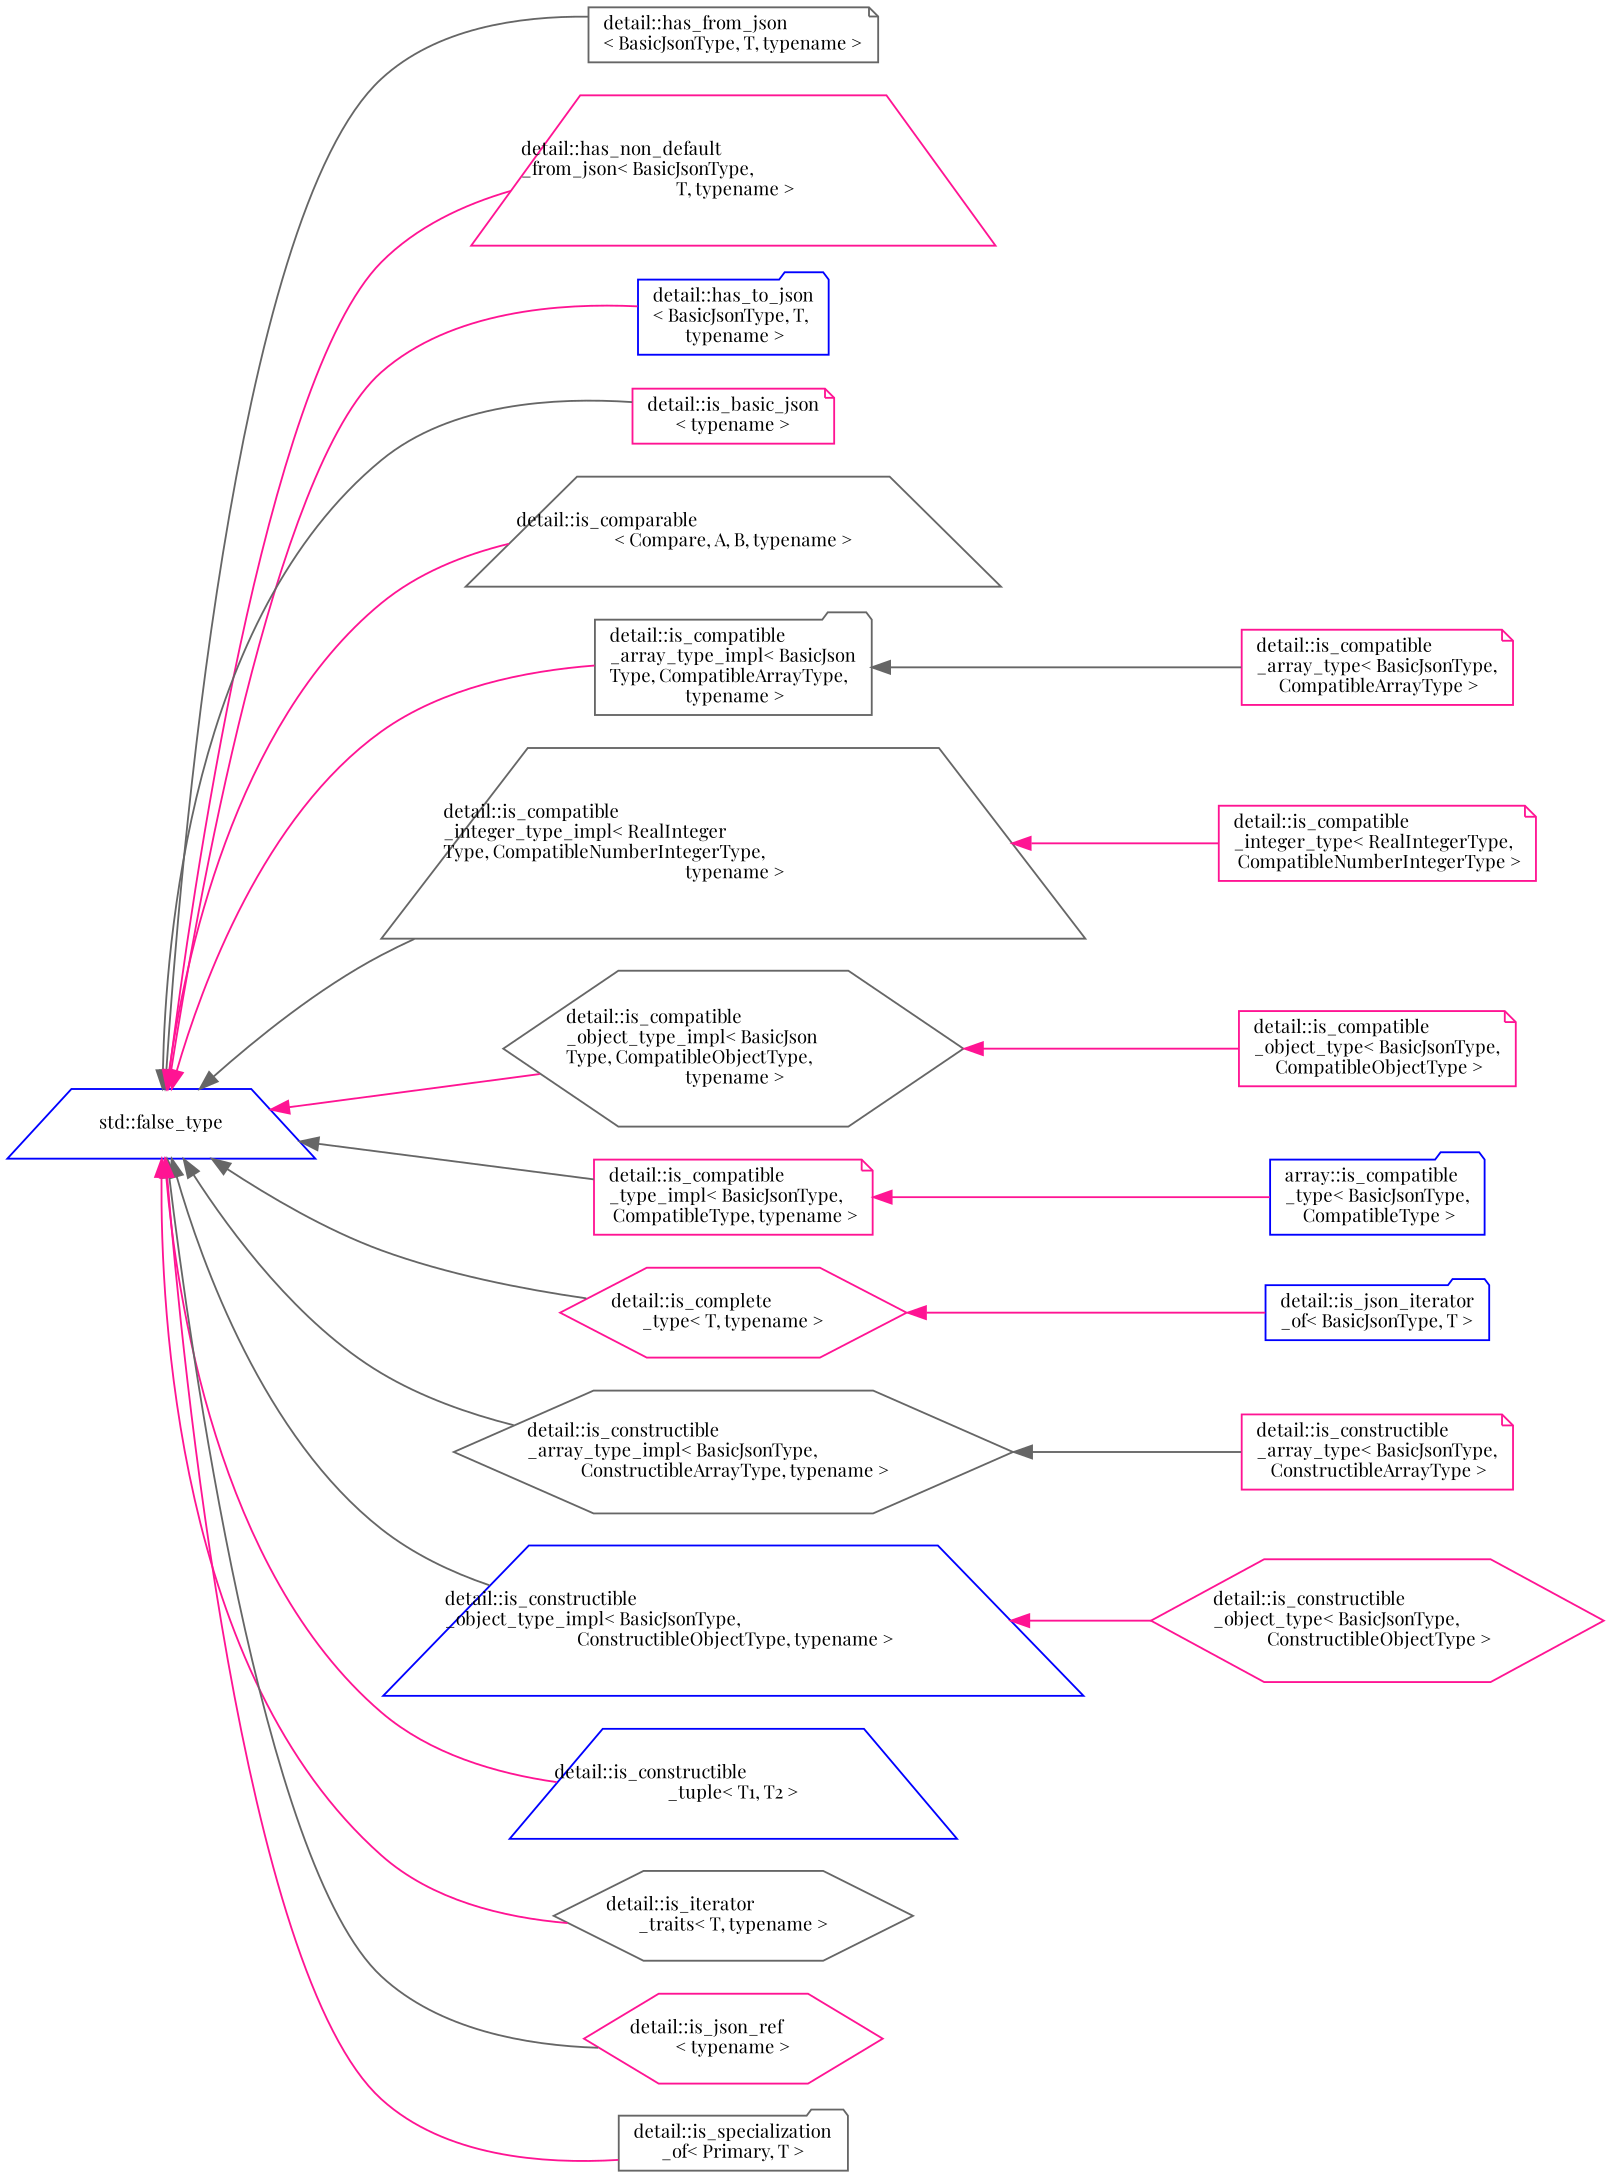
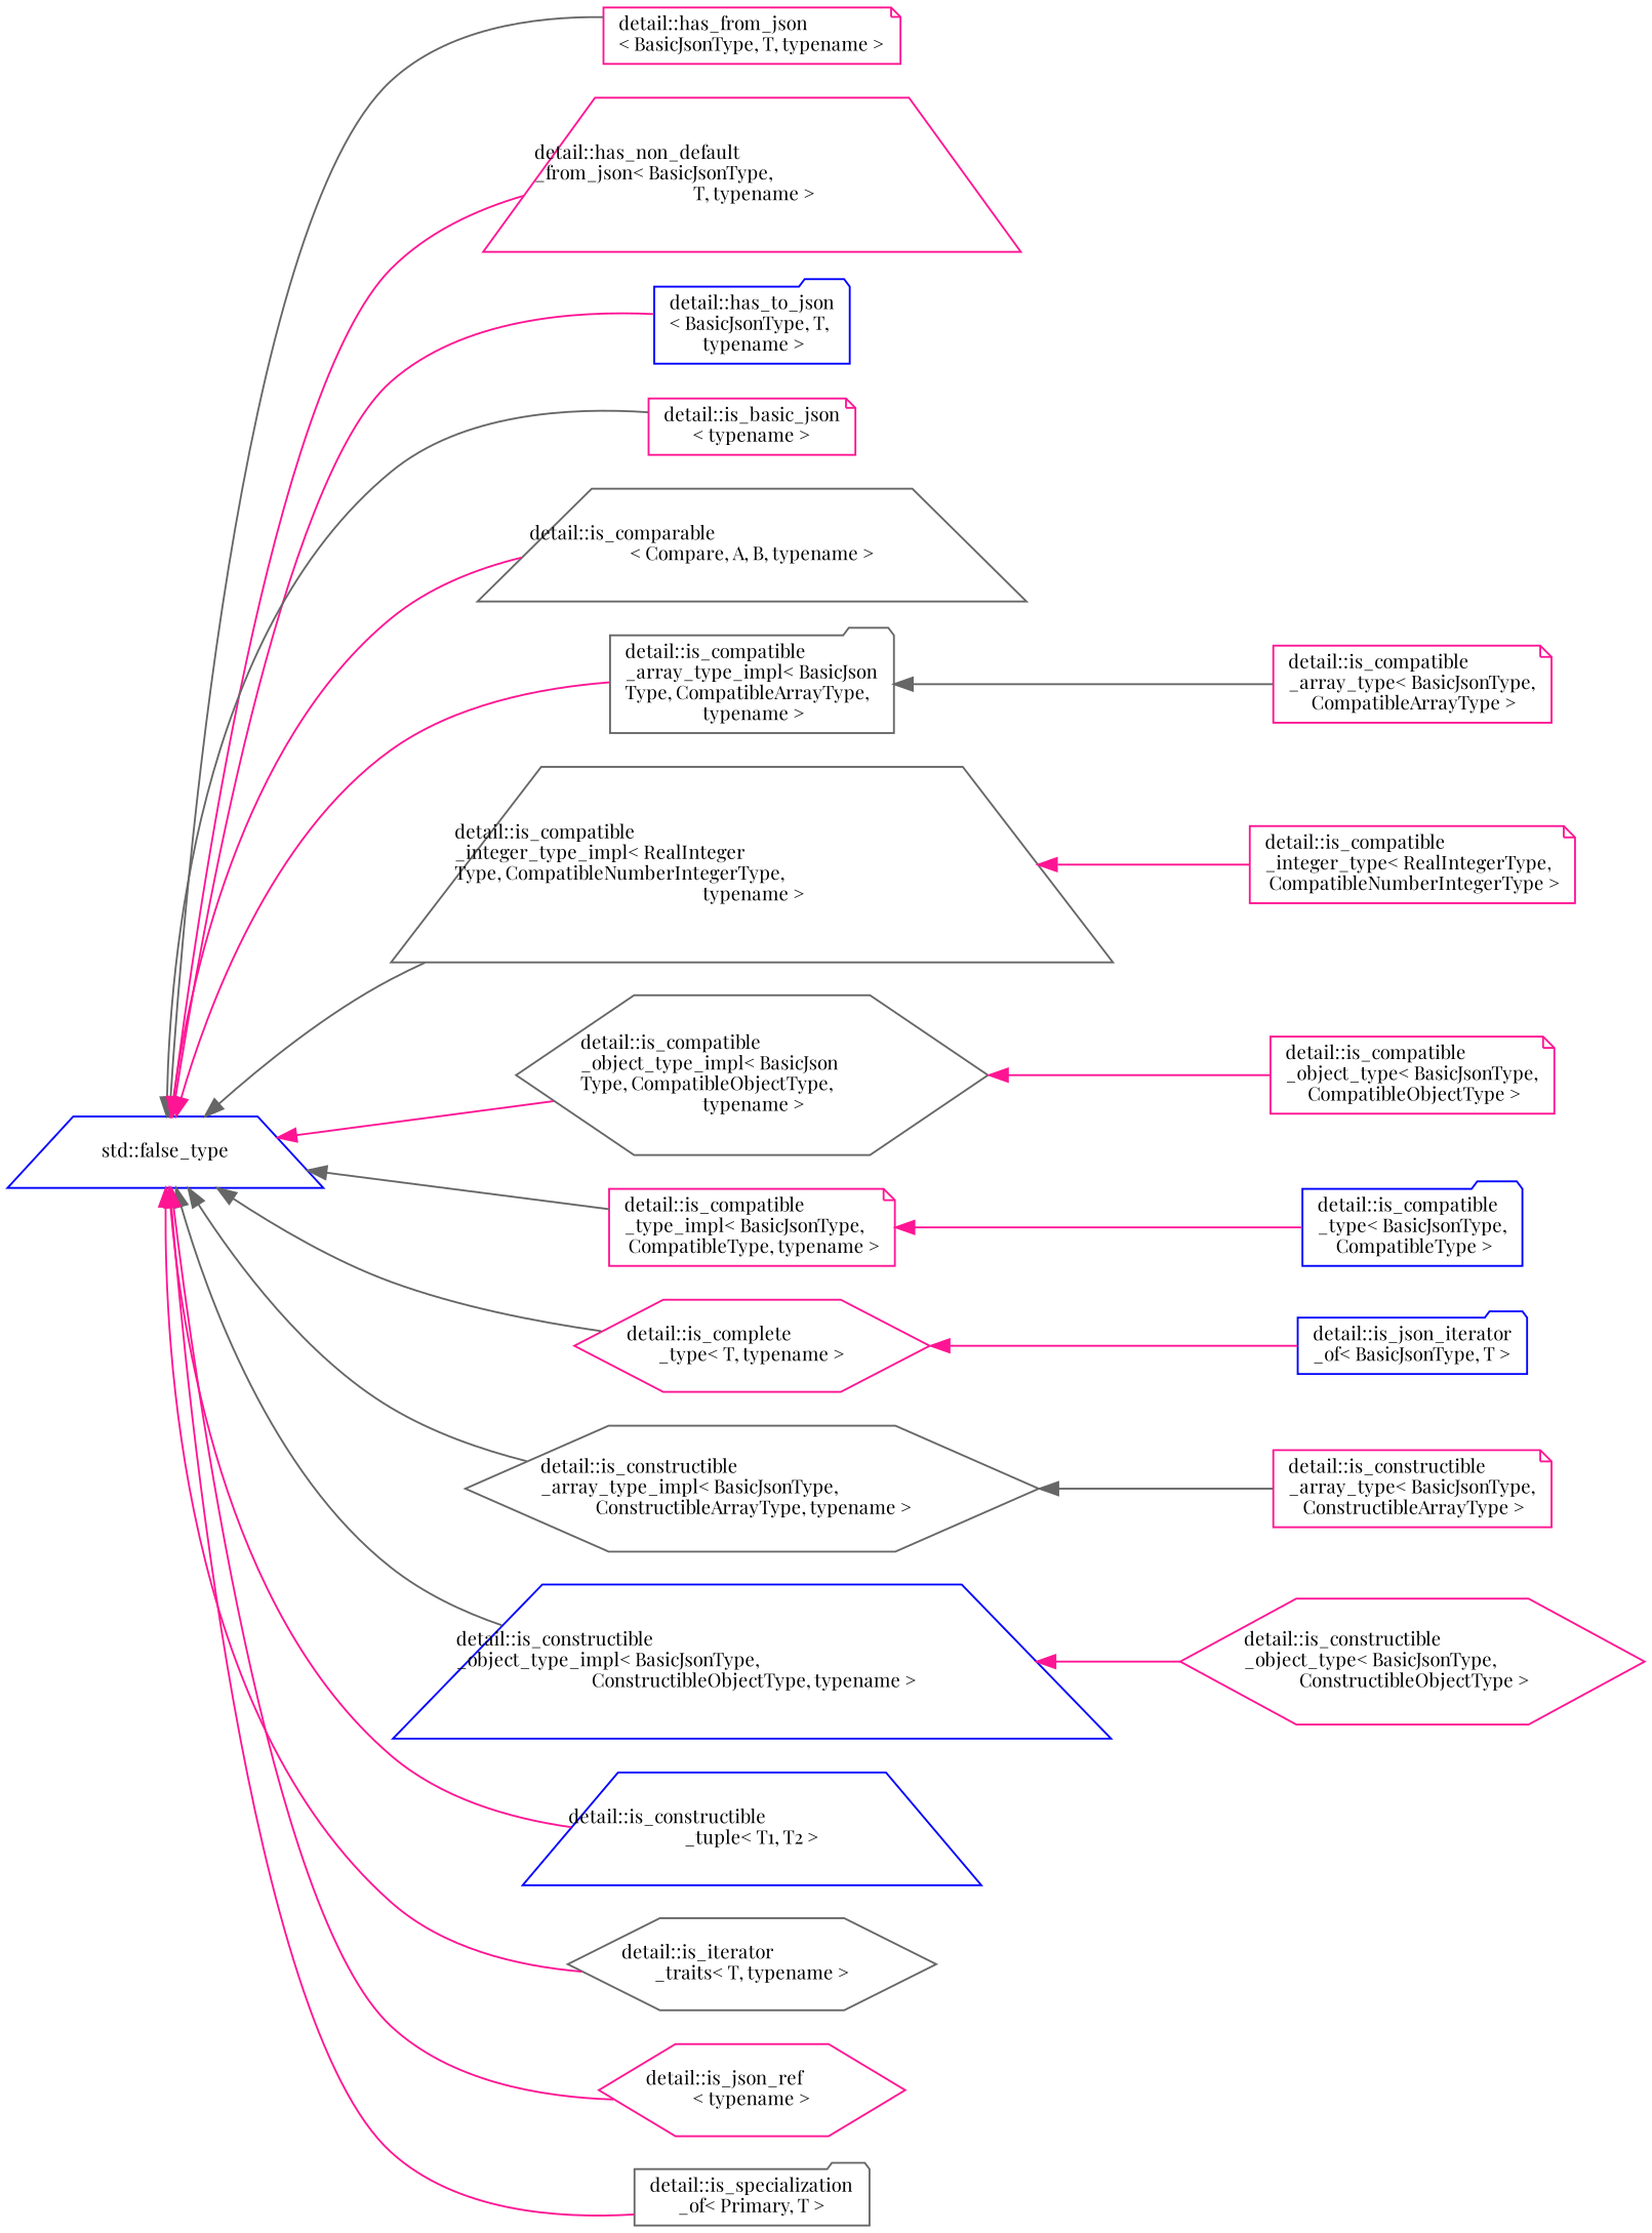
  digraph {
    fontname="Playfair Display"
    rankdir=LR
    node [color=deeppink fillcolor=white fontname="Playfair Display" fontsize=10 shape=note style=filled]
    edge [color=deeppink dir=back fontname="Playfair Display" fontsize=10 labelfontname=Helvetica labelfontsize=10 style=solid]
    n1 [color=blue height=0.2 label="std::false_type" shape=trapezium width=0.4]
-   n2 [color=gray40 height=0.2 label="detail::has_from_json\l\< BasicJsonType, T, typename \>" width=0.4]
+   n2 [height=0.2 label="detail::has_from_json\l\< BasicJsonType, T, typename \>" width=0.4]
    n3 [height=0.2 label="detail::has_non_default\l_from_json\< BasicJsonType,\l T, typename \>" shape=trapezium width=0.4]
    n4 [color=blue height=0.2 label="detail::has_to_json\l\< BasicJsonType, T,\l typename \>" shape=folder width=0.4]
    n5 [height=0.2 label="detail::is_basic_json\l\< typename \>" width=0.4]
    n6 [color=gray40 height=0.2 label="detail::is_comparable\l\< Compare, A, B, typename \>" shape=trapezium width=0.4]
    n7 [color=gray40 height=0.2 label="detail::is_compatible\l_array_type_impl\< BasicJson\lType, CompatibleArrayType,\l typename \>" shape=folder width=0.4]
    n8 [color=gray40 height=0.2 label="detail::is_compatible\l_integer_type_impl\< RealInteger\lType, CompatibleNumberIntegerType,\l typename \>" shape=trapezium width=0.4]
    n9 [color=gray40 height=0.2 label="detail::is_compatible\l_object_type_impl\< BasicJson\lType, CompatibleObjectType,\l typename \>" shape=hexagon width=0.4]
    n10 [height=0.2 label="detail::is_compatible\l_type_impl\< BasicJsonType,\l CompatibleType, typename \>" width=0.4]
    n11 [height=0.2 label="detail::is_complete\l_type\< T, typename \>" shape=hexagon width=0.4]
    n12 [color=gray40 height=0.2 label="detail::is_constructible\l_array_type_impl\< BasicJsonType,\l ConstructibleArrayType, typename \>" shape=hexagon width=0.4]
    n13 [color=blue height=0.2 label="detail::is_constructible\l_object_type_impl\< BasicJsonType,\l ConstructibleObjectType, typename \>" shape=trapezium width=0.4]
    n14 [color=blue height=0.2 label="detail::is_constructible\l_tuple\< T1, T2 \>" shape=trapezium width=0.4]
    n15 [color=gray40 height=0.2 label="detail::is_iterator\l_traits\< T, typename \>" shape=hexagon width=0.4]
    n16 [height=0.2 label="detail::is_json_ref\l\< typename \>" shape=hexagon width=0.4]
    n17 [color=gray40 height=0.2 label="detail::is_specialization\l_of\< Primary, T \>" shape=folder width=0.4]
    n18 [height=0.2 label="detail::is_compatible\l_array_type\< BasicJsonType,\l CompatibleArrayType \>" width=0.4]
    n19 [height=0.2 label="detail::is_compatible\l_integer_type\< RealIntegerType,\l CompatibleNumberIntegerType \>" width=0.4]
    n20 [height=0.2 label="detail::is_compatible\l_object_type\< BasicJsonType,\l CompatibleObjectType \>" width=0.4]
-   n21 [color=blue height=0.2 label="array::is_compatible\l_type\< BasicJsonType,\l CompatibleType \>" shape=folder width=0.4]
+   n21 [color=blue height=0.2 label="detail::is_compatible\l_type\< BasicJsonType,\l CompatibleType \>" shape=folder width=0.4]
    n22 [color=blue height=0.2 label="detail::is_json_iterator\l_of\< BasicJsonType, T \>" shape=folder width=0.4]
    n23 [height=0.2 label="detail::is_constructible\l_array_type\< BasicJsonType,\l ConstructibleArrayType \>" width=0.4]
    n24 [height=0.2 label="detail::is_constructible\l_object_type\< BasicJsonType,\l ConstructibleObjectType \>" shape=hexagon width=0.4]
    n1 -> n2 [color=gray40]
    n1 -> n3
    n1 -> n4
    n1 -> n5 [color=gray40]
    n1 -> n6
    n1 -> n7
    n1 -> n8 [color=gray40]
    n1 -> n9
    n1 -> n10 [color=gray40]
    n1 -> n11 [color=gray40]
    n1 -> n12 [color=gray40]
    n1 -> n13 [color=gray40]
    n1 -> n14
    n1 -> n15
-   n1 -> n16 [color=gray40]
+   n1 -> n16
    n1 -> n17
    n7 -> n18 [color=gray40]
    n8 -> n19
    n9 -> n20
    n10 -> n21
    n11 -> n22
    n12 -> n23 [color=gray40]
    n13 -> n24
  }
